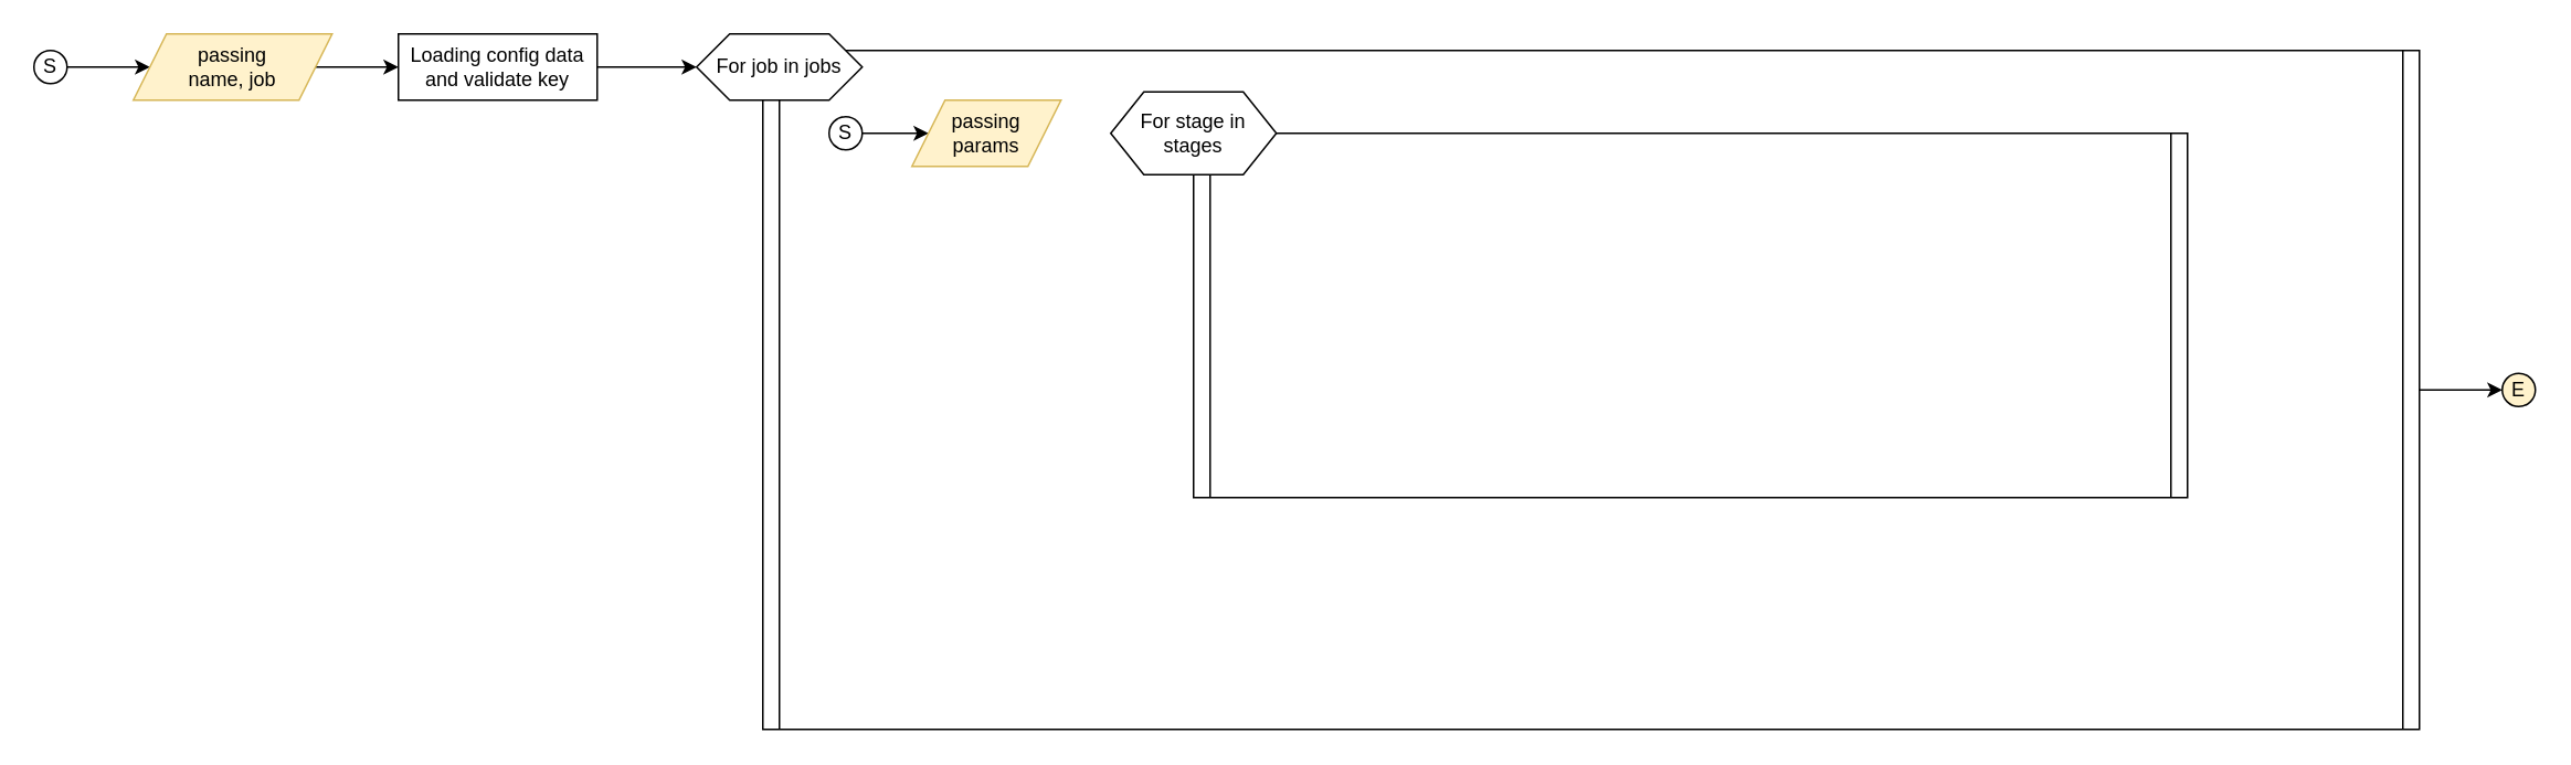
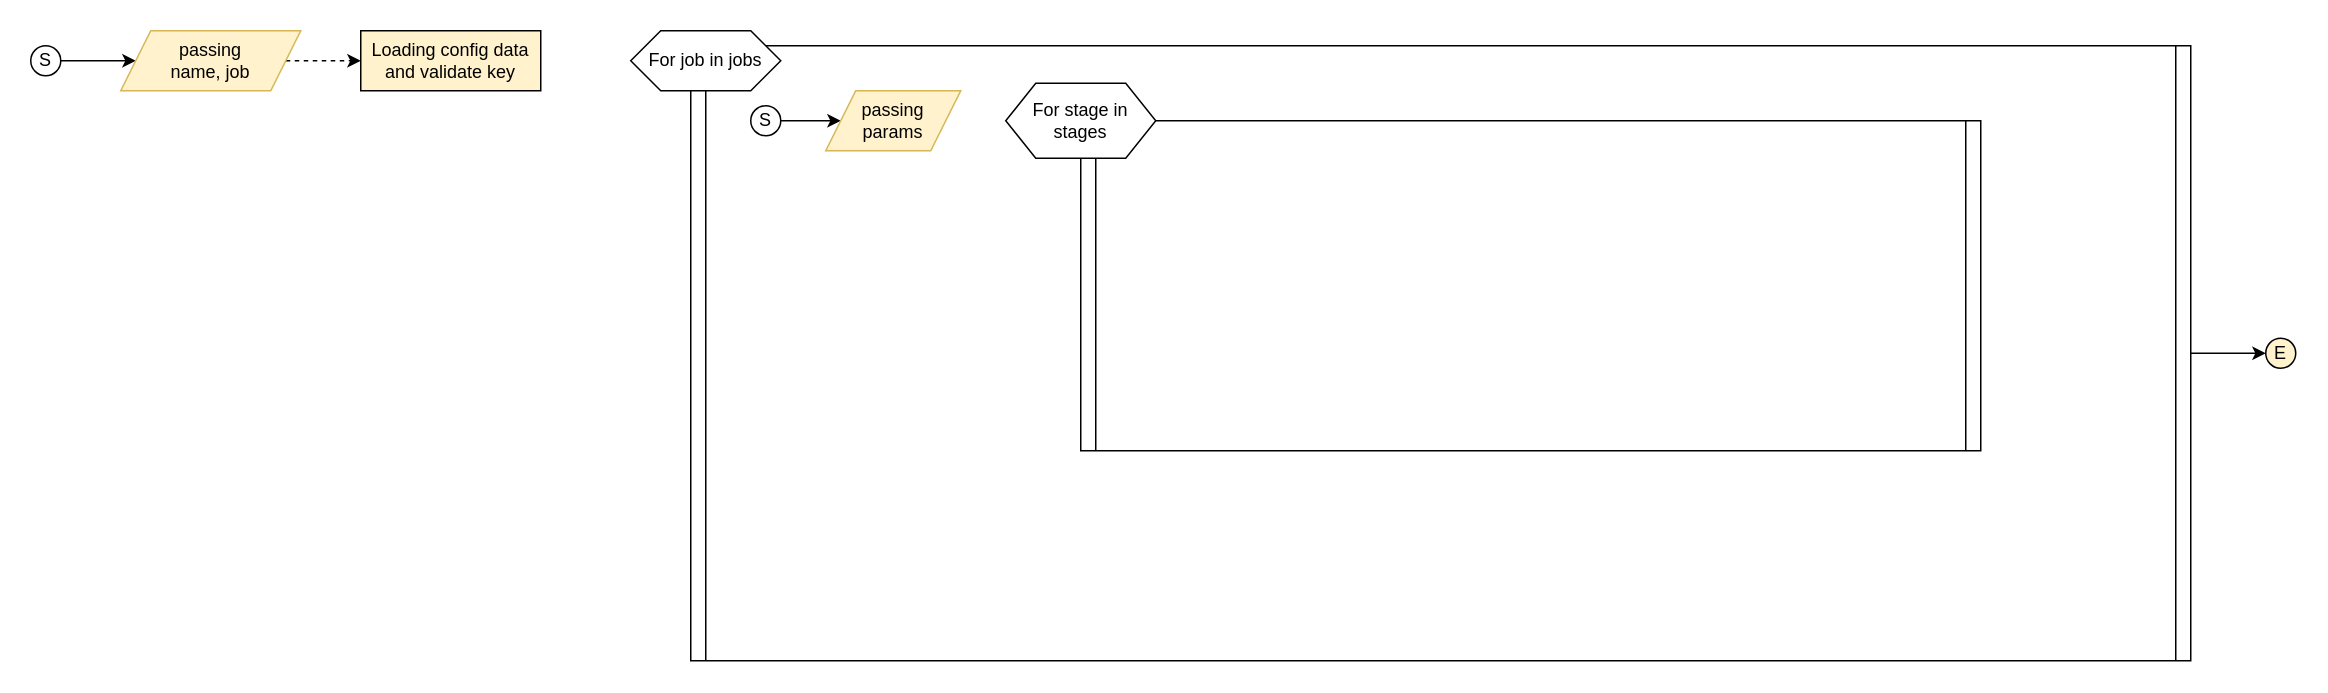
  <mxCell id="0" />
  <mxCell id="1" parent="0" />
  <mxCell id="2" style="edgeStyle=orthogonalEdgeStyle;rounded=0;orthogonalLoop=1;jettySize=auto;html=1;entryX=0;entryY=0.5;entryDx=0;entryDy=0;" edge="1" parent="1" source="3" target="16"><mxGeometry relative="1" as="geometry" /></mxCell>
  <mxCell id="3" value="" style="shape=process;whiteSpace=wrap;html=1;backgroundOutline=1;size=0.01;fillColor=none;" vertex="1" parent="1"><mxGeometry x="460" y="30" width="1000" height="410" as="geometry" /></mxCell>
  <mxCell id="4" value="" style="shape=process;whiteSpace=wrap;html=1;backgroundOutline=1;size=0.017;fillColor=none;" vertex="1" parent="1"><mxGeometry x="720" y="80" width="600" height="220" as="geometry" /></mxCell>
  <mxCell id="5" style="edgeStyle=orthogonalEdgeStyle;rounded=0;orthogonalLoop=1;jettySize=auto;html=1;entryX=0;entryY=0.5;entryDx=0;entryDy=0;" edge="1" parent="1" source="6" target="8"><mxGeometry relative="1" as="geometry"><mxPoint x="80" y="40" as="targetPoint" /></mxGeometry></mxCell>
  <mxCell id="6" value="S" style="ellipse;whiteSpace=wrap;html=1;aspect=fixed;" vertex="1" parent="1"><mxGeometry x="20" y="30" width="20" height="20" as="geometry" /></mxCell>
- <mxCell id="7" style="edgeStyle=orthogonalEdgeStyle;rounded=0;orthogonalLoop=1;jettySize=auto;html=1;entryX=0;entryY=0.5;entryDx=0;entryDy=0;" edge="1" parent="1" source="8" target="10"><mxGeometry relative="1" as="geometry" /></mxCell>
+ <mxCell id="7" style="edgeStyle=orthogonalEdgeStyle;rounded=0;orthogonalLoop=1;jettySize=auto;html=1;entryX=0;entryY=0.5;entryDx=0;entryDy=0;dashed=1;" edge="1" parent="1" source="8" target="10"><mxGeometry relative="1" as="geometry" /></mxCell>
  <mxCell id="8" value="passing&lt;div&gt;&lt;div&gt;name, job&lt;/div&gt;&lt;/div&gt;" style="shape=parallelogram;perimeter=parallelogramPerimeter;whiteSpace=wrap;html=1;fixedSize=1;fillColor=#fff2cc;strokeColor=#d6b656;" vertex="1" parent="1"><mxGeometry x="80" y="20" width="120" height="40" as="geometry" /></mxCell>
- <mxCell id="9" style="edgeStyle=orthogonalEdgeStyle;rounded=0;orthogonalLoop=1;jettySize=auto;html=1;" edge="1" parent="1" source="10" target="11"><mxGeometry relative="1" as="geometry" /></mxCell>
- <mxCell id="10" value="Loading config data and validate key" style="rounded=0;whiteSpace=wrap;html=1;" vertex="1" parent="1"><mxGeometry x="240" y="20" width="120" height="40" as="geometry" /></mxCell>
+ <mxCell id="10" value="Loading config data and validate key" style="rounded=0;whiteSpace=wrap;html=1;fillColor=#fff2cc;" vertex="1" parent="1"><mxGeometry x="240" y="20" width="120" height="40" as="geometry" /></mxCell>
  <mxCell id="11" value="For job in jobs" style="shape=hexagon;perimeter=hexagonPerimeter2;whiteSpace=wrap;html=1;fixedSize=1;" vertex="1" parent="1"><mxGeometry x="420" y="20" width="100" height="40" as="geometry" /></mxCell>
  <mxCell id="12" style="edgeStyle=orthogonalEdgeStyle;rounded=0;orthogonalLoop=1;jettySize=auto;html=1;" edge="1" parent="1" source="13" target="14"><mxGeometry relative="1" as="geometry" /></mxCell>
  <mxCell id="13" value="S" style="ellipse;whiteSpace=wrap;html=1;aspect=fixed;" vertex="1" parent="1"><mxGeometry x="500" y="70" width="20" height="20" as="geometry" /></mxCell>
  <mxCell id="14" value="passing&lt;div&gt;&lt;div&gt;params&lt;/div&gt;&lt;/div&gt;" style="shape=parallelogram;perimeter=parallelogramPerimeter;whiteSpace=wrap;html=1;fixedSize=1;fillColor=#fff2cc;strokeColor=#d6b656;" vertex="1" parent="1"><mxGeometry x="550" y="60" width="90" height="40" as="geometry" /></mxCell>
  <mxCell id="15" value="For stage in stages" style="shape=hexagon;perimeter=hexagonPerimeter2;whiteSpace=wrap;html=1;fixedSize=1;" vertex="1" parent="1"><mxGeometry x="670" y="55" width="100" height="50" as="geometry" /></mxCell>
  <mxCell id="16" value="E" style="ellipse;whiteSpace=wrap;html=1;aspect=fixed;fillColor=#fff2cc;" vertex="1" parent="1"><mxGeometry x="1510" y="225" width="20" height="20" as="geometry" /></mxCell>
